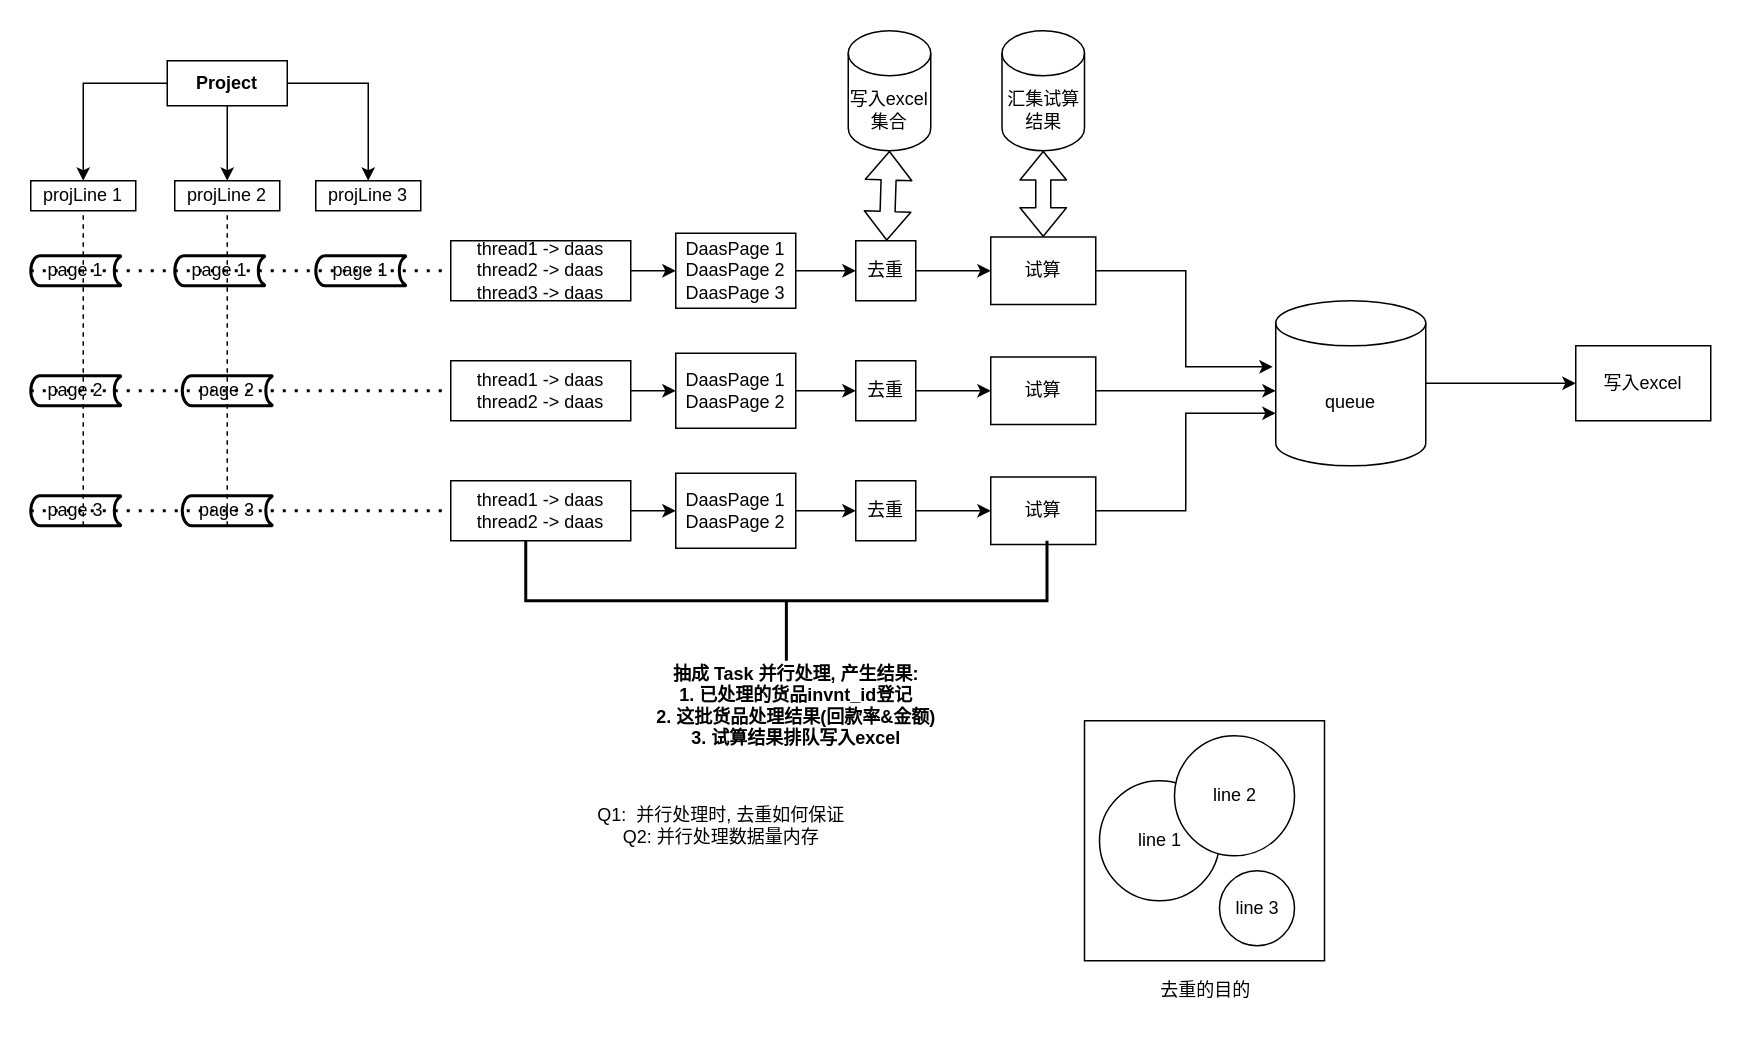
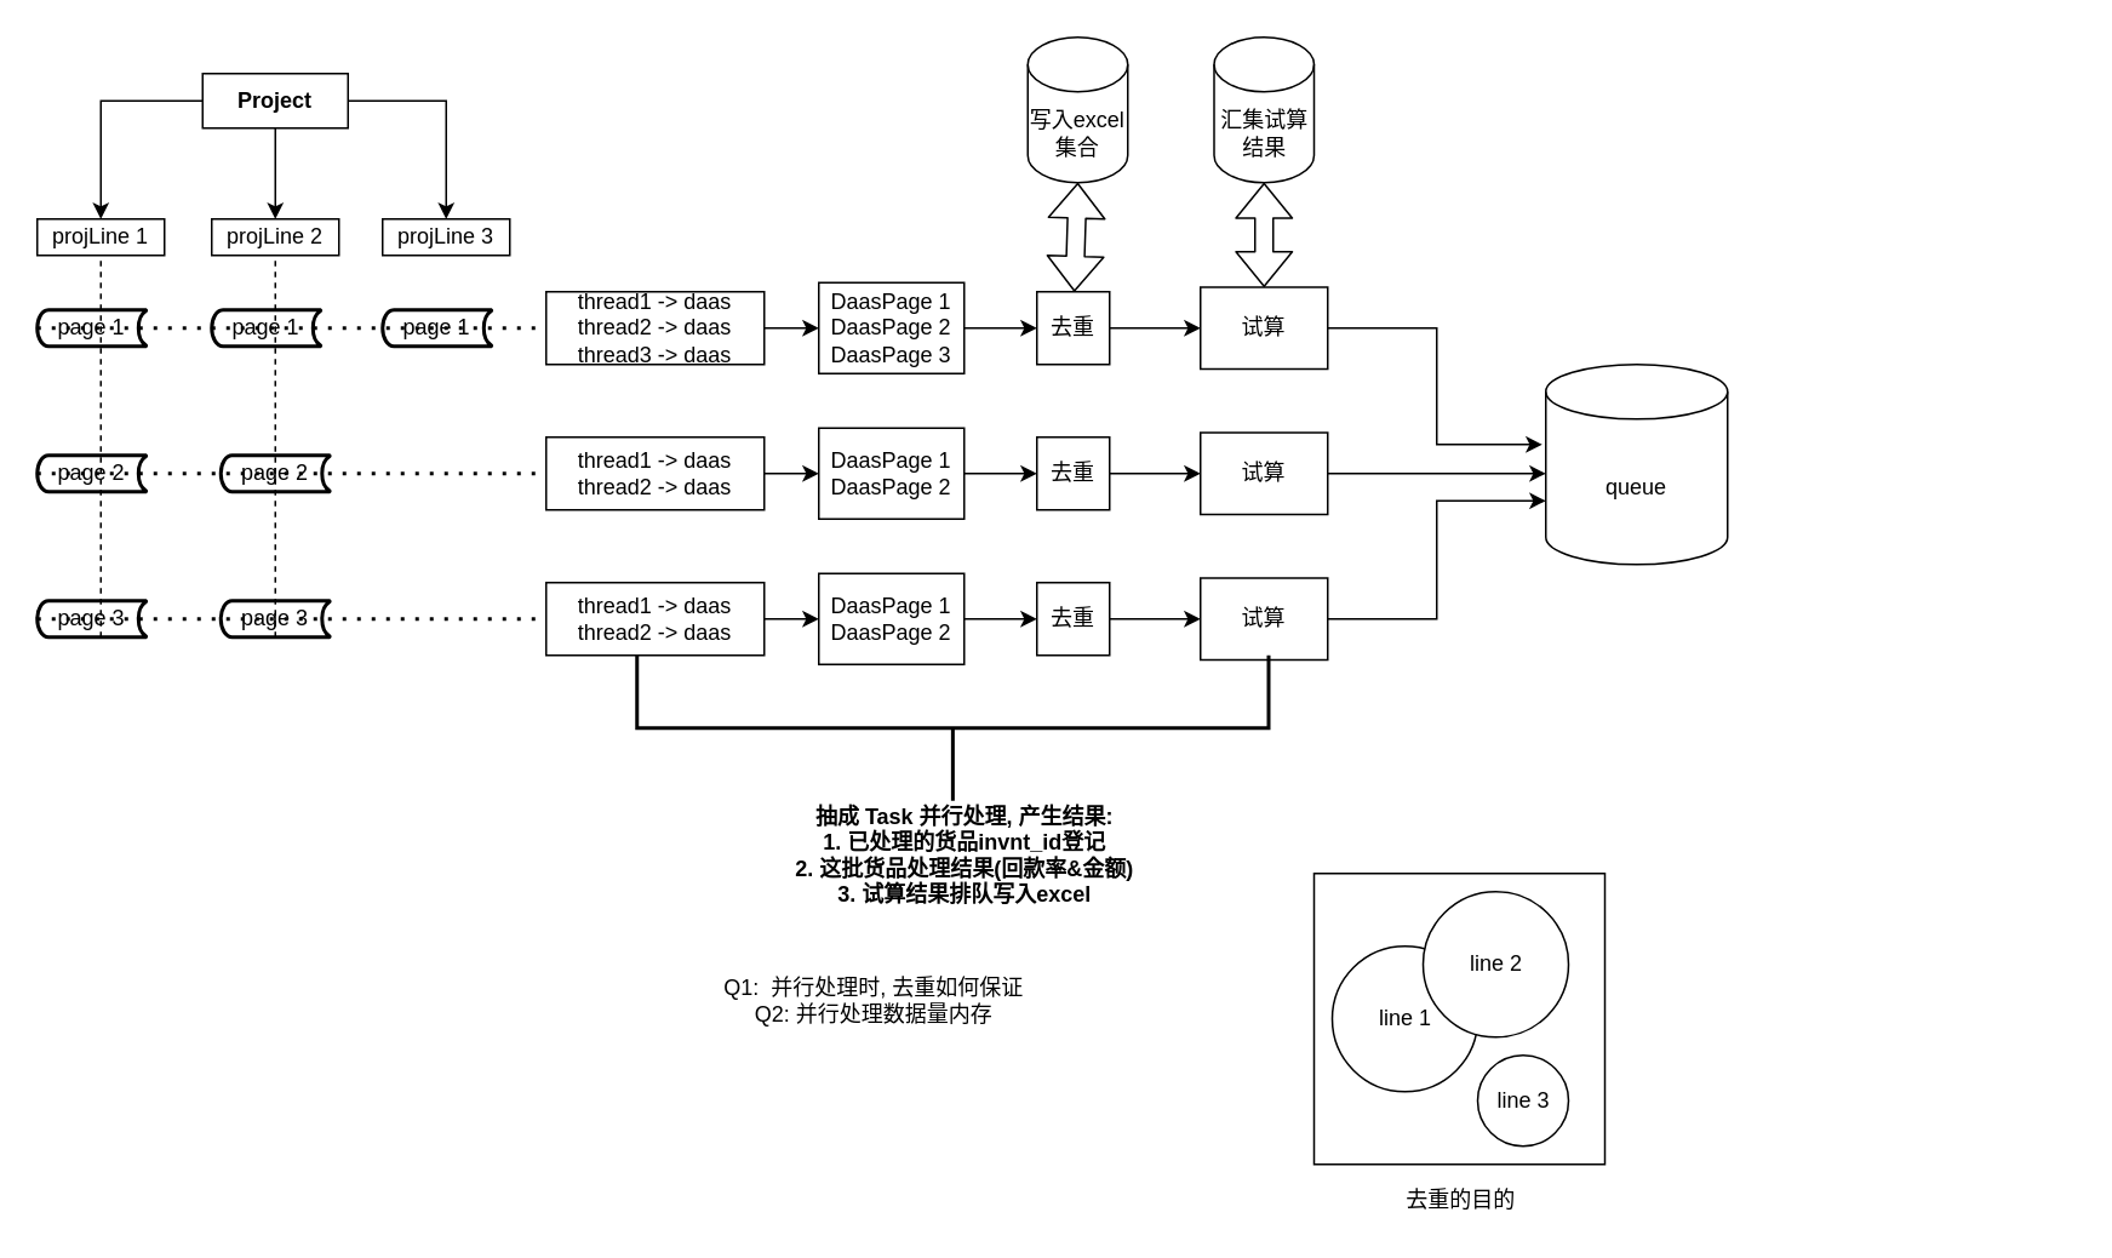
  <mxCell id="0" />
  <mxCell id="1" parent="0" />
  <mxCell id="2" style="edgeStyle=orthogonalEdgeStyle;rounded=0;orthogonalLoop=1;jettySize=auto;html=1;entryX=0.5;entryY=0;entryDx=0;entryDy=0;" edge="1" parent="1" source="5" target="6"><mxGeometry relative="1" as="geometry" /></mxCell>
  <mxCell id="3" style="edgeStyle=orthogonalEdgeStyle;rounded=0;orthogonalLoop=1;jettySize=auto;html=1;entryX=0.5;entryY=0;entryDx=0;entryDy=0;" edge="1" parent="1" source="5" target="7"><mxGeometry relative="1" as="geometry" /></mxCell>
  <mxCell id="4" style="edgeStyle=orthogonalEdgeStyle;rounded=0;orthogonalLoop=1;jettySize=auto;html=1;exitX=1;exitY=0.5;exitDx=0;exitDy=0;entryX=0.5;entryY=0;entryDx=0;entryDy=0;" edge="1" parent="1" source="5" target="8"><mxGeometry relative="1" as="geometry" /></mxCell>
  <mxCell id="5" value="Project" style="rounded=0;whiteSpace=wrap;html=1;fontStyle=1" vertex="1" parent="1"><mxGeometry x="111" y="40" width="80" height="30" as="geometry" /></mxCell>
  <mxCell id="6" value="projLine 1" style="rounded=0;whiteSpace=wrap;html=1;" vertex="1" parent="1"><mxGeometry x="20" y="120" width="70" height="20" as="geometry" /></mxCell>
  <mxCell id="7" value="projLine 2" style="rounded=0;whiteSpace=wrap;html=1;" vertex="1" parent="1"><mxGeometry x="116" y="120" width="70" height="20" as="geometry" /></mxCell>
  <mxCell id="8" value="projLine 3" style="rounded=0;whiteSpace=wrap;html=1;" vertex="1" parent="1"><mxGeometry x="210" y="120" width="70" height="20" as="geometry" /></mxCell>
  <mxCell id="9" value="page 1" style="strokeWidth=2;html=1;shape=mxgraph.flowchart.stored_data;whiteSpace=wrap;" vertex="1" parent="1"><mxGeometry x="20" y="170" width="60" height="20" as="geometry" /></mxCell>
  <mxCell id="10" value="page 1" style="strokeWidth=2;html=1;shape=mxgraph.flowchart.stored_data;whiteSpace=wrap;" vertex="1" parent="1"><mxGeometry x="116" y="170" width="60" height="20" as="geometry" /></mxCell>
  <mxCell id="11" value="page 1" style="strokeWidth=2;html=1;shape=mxgraph.flowchart.stored_data;whiteSpace=wrap;" vertex="1" parent="1"><mxGeometry x="210" y="170" width="60" height="20" as="geometry" /></mxCell>
  <mxCell id="12" value="page 2" style="strokeWidth=2;html=1;shape=mxgraph.flowchart.stored_data;whiteSpace=wrap;" vertex="1" parent="1"><mxGeometry x="20" y="250" width="60" height="20" as="geometry" /></mxCell>
  <mxCell id="13" value="page 2" style="strokeWidth=2;html=1;shape=mxgraph.flowchart.stored_data;whiteSpace=wrap;" vertex="1" parent="1"><mxGeometry x="121" y="250" width="60" height="20" as="geometry" /></mxCell>
  <mxCell id="14" value="page 3" style="strokeWidth=2;html=1;shape=mxgraph.flowchart.stored_data;whiteSpace=wrap;" vertex="1" parent="1"><mxGeometry x="121" y="330" width="60" height="20" as="geometry" /></mxCell>
  <mxCell id="15" value="page 3" style="strokeWidth=2;html=1;shape=mxgraph.flowchart.stored_data;whiteSpace=wrap;" vertex="1" parent="1"><mxGeometry x="20" y="330" width="60" height="20" as="geometry" /></mxCell>
  <mxCell id="16" value="thread1 -&amp;gt; daas&lt;br&gt;thread2 -&amp;gt; daas&lt;br&gt;thread3 -&amp;gt; daas" style="rounded=0;whiteSpace=wrap;html=1;" vertex="1" parent="1"><mxGeometry x="300" y="160" width="120" height="40" as="geometry" /></mxCell>
  <mxCell id="17" value="DaasPage 1&lt;br&gt;DaasPage 2&lt;br&gt;DaasPage 3" style="rounded=0;whiteSpace=wrap;html=1;" vertex="1" parent="1"><mxGeometry x="450" y="155" width="80" height="50" as="geometry" /></mxCell>
  <mxCell id="18" value="" style="endArrow=classic;html=1;entryX=0;entryY=0.5;entryDx=0;entryDy=0;exitX=1;exitY=0.5;exitDx=0;exitDy=0;" edge="1" parent="1" source="16" target="17"><mxGeometry width="50" height="50" relative="1" as="geometry"><mxPoint x="280" y="200" as="sourcePoint" /><mxPoint x="330" y="150" as="targetPoint" /></mxGeometry></mxCell>
  <mxCell id="19" style="edgeStyle=orthogonalEdgeStyle;rounded=0;orthogonalLoop=1;jettySize=auto;html=1;exitX=1;exitY=0.5;exitDx=0;exitDy=0;entryX=0;entryY=0.5;entryDx=0;entryDy=0;" edge="1" parent="1" source="20" target="25"><mxGeometry relative="1" as="geometry" /></mxCell>
  <mxCell id="20" value="去重" style="whiteSpace=wrap;html=1;aspect=fixed;" vertex="1" parent="1"><mxGeometry x="570" y="160" width="40" height="40" as="geometry" /></mxCell>
  <mxCell id="21" value="" style="endArrow=classic;html=1;exitX=1;exitY=0.5;exitDx=0;exitDy=0;entryX=0;entryY=0.5;entryDx=0;entryDy=0;" edge="1" parent="1" source="17" target="20"><mxGeometry width="50" height="50" relative="1" as="geometry"><mxPoint x="540" y="220" as="sourcePoint" /><mxPoint x="590" y="170" as="targetPoint" /></mxGeometry></mxCell>
  <mxCell id="22" value="写入excel 集合" style="shape=cylinder3;whiteSpace=wrap;html=1;boundedLbl=1;backgroundOutline=1;size=15;" vertex="1" parent="1"><mxGeometry x="565" y="20" width="55" height="80" as="geometry" /></mxCell>
  <mxCell id="23" value="" style="shape=flexArrow;endArrow=classic;startArrow=classic;html=1;entryX=0.5;entryY=1;entryDx=0;entryDy=0;entryPerimeter=0;" edge="1" parent="1" source="20" target="22"><mxGeometry width="100" height="100" relative="1" as="geometry"><mxPoint x="550" y="210" as="sourcePoint" /><mxPoint x="650" y="110" as="targetPoint" /></mxGeometry></mxCell>
  <mxCell id="24" style="edgeStyle=orthogonalEdgeStyle;rounded=0;orthogonalLoop=1;jettySize=auto;html=1;exitX=1;exitY=0.5;exitDx=0;exitDy=0;entryX=-0.02;entryY=0.4;entryDx=0;entryDy=0;entryPerimeter=0;" edge="1" parent="1" source="25" target="27"><mxGeometry relative="1" as="geometry" /></mxCell>
  <mxCell id="25" value="试算" style="rounded=0;whiteSpace=wrap;html=1;" vertex="1" parent="1"><mxGeometry x="660" y="157.5" width="70" height="45" as="geometry" /></mxCell>
- <mxCell id="26" style="edgeStyle=orthogonalEdgeStyle;rounded=0;orthogonalLoop=1;jettySize=auto;html=1;exitX=1;exitY=0.5;exitDx=0;exitDy=0;exitPerimeter=0;entryX=0;entryY=0.5;entryDx=0;entryDy=0;" edge="1" parent="1" source="27" target="28"><mxGeometry relative="1" as="geometry" /></mxCell>
  <mxCell id="27" value="queue" style="shape=cylinder3;whiteSpace=wrap;html=1;boundedLbl=1;backgroundOutline=1;size=15;" vertex="1" parent="1"><mxGeometry x="850" y="200" width="100" height="110" as="geometry" /></mxCell>
- <mxCell id="28" value="写入excel" style="rounded=0;whiteSpace=wrap;html=1;" vertex="1" parent="1"><mxGeometry x="1050" y="230" width="90" height="50" as="geometry" /></mxCell>
  <mxCell id="29" value="thread1 -&amp;gt; daas&lt;br&gt;thread2 -&amp;gt; daas" style="rounded=0;whiteSpace=wrap;html=1;" vertex="1" parent="1"><mxGeometry x="300" y="240" width="120" height="40" as="geometry" /></mxCell>
  <mxCell id="30" value="DaasPage 1&lt;br&gt;DaasPage 2" style="rounded=0;whiteSpace=wrap;html=1;" vertex="1" parent="1"><mxGeometry x="450" y="235" width="80" height="50" as="geometry" /></mxCell>
  <mxCell id="31" value="" style="endArrow=classic;html=1;entryX=0;entryY=0.5;entryDx=0;entryDy=0;exitX=1;exitY=0.5;exitDx=0;exitDy=0;" edge="1" parent="1" source="29" target="30"><mxGeometry width="50" height="50" relative="1" as="geometry"><mxPoint x="280" y="280" as="sourcePoint" /><mxPoint x="330" y="230" as="targetPoint" /></mxGeometry></mxCell>
  <mxCell id="32" style="edgeStyle=orthogonalEdgeStyle;rounded=0;orthogonalLoop=1;jettySize=auto;html=1;exitX=1;exitY=0.5;exitDx=0;exitDy=0;entryX=0;entryY=0.5;entryDx=0;entryDy=0;" edge="1" parent="1" source="33" target="36"><mxGeometry relative="1" as="geometry" /></mxCell>
  <mxCell id="33" value="去重" style="whiteSpace=wrap;html=1;aspect=fixed;" vertex="1" parent="1"><mxGeometry x="570" y="240" width="40" height="40" as="geometry" /></mxCell>
  <mxCell id="34" value="" style="endArrow=classic;html=1;exitX=1;exitY=0.5;exitDx=0;exitDy=0;entryX=0;entryY=0.5;entryDx=0;entryDy=0;" edge="1" parent="1" source="30" target="33"><mxGeometry width="50" height="50" relative="1" as="geometry"><mxPoint x="540" y="300" as="sourcePoint" /><mxPoint x="590" y="250" as="targetPoint" /></mxGeometry></mxCell>
  <mxCell id="35" style="edgeStyle=orthogonalEdgeStyle;rounded=0;orthogonalLoop=1;jettySize=auto;html=1;" edge="1" parent="1" source="36"><mxGeometry relative="1" as="geometry"><mxPoint x="850" y="260" as="targetPoint" /></mxGeometry></mxCell>
  <mxCell id="36" value="试算" style="rounded=0;whiteSpace=wrap;html=1;" vertex="1" parent="1"><mxGeometry x="660" y="237.5" width="70" height="45" as="geometry" /></mxCell>
  <mxCell id="37" value="thread1 -&amp;gt; daas&lt;br&gt;thread2 -&amp;gt; daas" style="rounded=0;whiteSpace=wrap;html=1;" vertex="1" parent="1"><mxGeometry x="300" y="320" width="120" height="40" as="geometry" /></mxCell>
  <mxCell id="38" value="DaasPage 1&lt;br&gt;DaasPage 2" style="rounded=0;whiteSpace=wrap;html=1;" vertex="1" parent="1"><mxGeometry x="450" y="315" width="80" height="50" as="geometry" /></mxCell>
  <mxCell id="39" value="" style="endArrow=classic;html=1;entryX=0;entryY=0.5;entryDx=0;entryDy=0;exitX=1;exitY=0.5;exitDx=0;exitDy=0;" edge="1" parent="1" source="37" target="38"><mxGeometry width="50" height="50" relative="1" as="geometry"><mxPoint x="280" y="360" as="sourcePoint" /><mxPoint x="330" y="310" as="targetPoint" /></mxGeometry></mxCell>
  <mxCell id="40" style="edgeStyle=orthogonalEdgeStyle;rounded=0;orthogonalLoop=1;jettySize=auto;html=1;exitX=1;exitY=0.5;exitDx=0;exitDy=0;entryX=0;entryY=0.5;entryDx=0;entryDy=0;" edge="1" parent="1" source="41" target="44"><mxGeometry relative="1" as="geometry" /></mxCell>
  <mxCell id="41" value="去重" style="whiteSpace=wrap;html=1;aspect=fixed;" vertex="1" parent="1"><mxGeometry x="570" y="320" width="40" height="40" as="geometry" /></mxCell>
  <mxCell id="42" value="" style="endArrow=classic;html=1;exitX=1;exitY=0.5;exitDx=0;exitDy=0;entryX=0;entryY=0.5;entryDx=0;entryDy=0;" edge="1" parent="1" source="38" target="41"><mxGeometry width="50" height="50" relative="1" as="geometry"><mxPoint x="540" y="380" as="sourcePoint" /><mxPoint x="590" y="330" as="targetPoint" /></mxGeometry></mxCell>
  <mxCell id="43" style="edgeStyle=orthogonalEdgeStyle;rounded=0;orthogonalLoop=1;jettySize=auto;html=1;entryX=0;entryY=0;entryDx=0;entryDy=75;entryPerimeter=0;" edge="1" parent="1" source="44" target="27"><mxGeometry relative="1" as="geometry" /></mxCell>
  <mxCell id="44" value="试算" style="rounded=0;whiteSpace=wrap;html=1;" vertex="1" parent="1"><mxGeometry x="660" y="317.5" width="70" height="45" as="geometry" /></mxCell>
  <mxCell id="45" value="" style="endArrow=none;dashed=1;html=1;dashPattern=1 3;strokeWidth=2;exitX=0;exitY=0.5;exitDx=0;exitDy=0;exitPerimeter=0;entryX=0;entryY=0.5;entryDx=0;entryDy=0;" edge="1" parent="1" source="12" target="29"><mxGeometry width="50" height="50" relative="1" as="geometry"><mxPoint x="650" y="220" as="sourcePoint" /><mxPoint x="700" y="170" as="targetPoint" /></mxGeometry></mxCell>
  <mxCell id="46" value="" style="endArrow=none;dashed=1;html=1;dashPattern=1 3;strokeWidth=2;entryX=0;entryY=0.5;entryDx=0;entryDy=0;exitX=0;exitY=0.5;exitDx=0;exitDy=0;exitPerimeter=0;" edge="1" parent="1" source="9" target="16"><mxGeometry width="50" height="50" relative="1" as="geometry"><mxPoint x="25" y="180" as="sourcePoint" /><mxPoint x="75" y="130" as="targetPoint" /></mxGeometry></mxCell>
  <mxCell id="47" value="" style="endArrow=none;dashed=1;html=1;dashPattern=1 3;strokeWidth=2;exitX=0;exitY=0.5;exitDx=0;exitDy=0;exitPerimeter=0;entryX=0;entryY=0.5;entryDx=0;entryDy=0;" edge="1" parent="1" source="15" target="37"><mxGeometry width="50" height="50" relative="1" as="geometry"><mxPoint x="580" y="220" as="sourcePoint" /><mxPoint x="630" y="170" as="targetPoint" /></mxGeometry></mxCell>
  <mxCell id="48" value="" style="shape=flexArrow;endArrow=classic;startArrow=classic;html=1;entryX=0.5;entryY=1;entryDx=0;entryDy=0;entryPerimeter=0;exitX=0.5;exitY=0;exitDx=0;exitDy=0;" edge="1" parent="1" source="25" target="51"><mxGeometry width="100" height="100" relative="1" as="geometry"><mxPoint x="810" y="190" as="sourcePoint" /><mxPoint x="695" y="95" as="targetPoint" /></mxGeometry></mxCell>
  <mxCell id="49" value="" style="endArrow=none;dashed=1;html=1;entryX=0.5;entryY=1;entryDx=0;entryDy=0;" edge="1" parent="1" target="6"><mxGeometry width="50" height="50" relative="1" as="geometry"><mxPoint x="55" y="350" as="sourcePoint" /><mxPoint x="90" y="400" as="targetPoint" /></mxGeometry></mxCell>
  <mxCell id="50" value="" style="endArrow=none;dashed=1;html=1;entryX=0.5;entryY=1;entryDx=0;entryDy=0;exitX=0.5;exitY=1;exitDx=0;exitDy=0;exitPerimeter=0;" edge="1" parent="1" source="14" target="7"><mxGeometry width="50" height="50" relative="1" as="geometry"><mxPoint x="580" y="240" as="sourcePoint" /><mxPoint x="630" y="190" as="targetPoint" /></mxGeometry></mxCell>
  <mxCell id="51" value="汇集试算结果" style="shape=cylinder3;whiteSpace=wrap;html=1;boundedLbl=1;backgroundOutline=1;size=15;" vertex="1" parent="1"><mxGeometry x="667.5" y="20" width="55" height="80" as="geometry" /></mxCell>
  <mxCell id="52" value="" style="whiteSpace=wrap;html=1;aspect=fixed;" vertex="1" parent="1"><mxGeometry x="722.5" y="480" width="160" height="160" as="geometry" /></mxCell>
  <mxCell id="53" value="line 1" style="ellipse;whiteSpace=wrap;html=1;aspect=fixed;" vertex="1" parent="1"><mxGeometry x="732.5" y="520" width="80" height="80" as="geometry" /></mxCell>
  <mxCell id="54" value="line 2" style="ellipse;whiteSpace=wrap;html=1;aspect=fixed;" vertex="1" parent="1"><mxGeometry x="782.5" y="490" width="80" height="80" as="geometry" /></mxCell>
  <mxCell id="55" value="line 3" style="ellipse;whiteSpace=wrap;html=1;aspect=fixed;" vertex="1" parent="1"><mxGeometry x="812.5" y="580" width="50" height="50" as="geometry" /></mxCell>
  <mxCell id="56" value="去重的目的&lt;br&gt;" style="text;html=1;align=center;verticalAlign=middle;resizable=0;points=[];autosize=1;strokeColor=none;" vertex="1" parent="1"><mxGeometry x="762.5" y="650" width="80" height="20" as="geometry" /></mxCell>
  <mxCell id="57" value="" style="strokeWidth=2;html=1;shape=mxgraph.flowchart.annotation_2;align=left;labelPosition=right;pointerEvents=1;rotation=-90;" vertex="1" parent="1"><mxGeometry x="483.75" y="226.25" width="80" height="347.5" as="geometry" /></mxCell>
  <mxCell id="58" value="抽成 Task 并行处理, 产生结果: &lt;br&gt;1. 已处理的货品invnt_id登记&lt;br&gt;2. 这批货品处理结果(回款率&amp;amp;金额)&lt;br&gt;3. 试算结果排队写入excel" style="text;html=1;align=center;verticalAlign=middle;resizable=0;points=[];autosize=1;strokeColor=none;fontStyle=1" vertex="1" parent="1"><mxGeometry x="430" y="440" width="200" height="60" as="geometry" /></mxCell>
  <mxCell id="59" value="Q1:&amp;nbsp; 并行处理时, 去重如何保证&lt;br&gt;Q2: 并行处理数据量内存" style="text;html=1;align=center;verticalAlign=middle;resizable=0;points=[];autosize=1;strokeColor=none;" vertex="1" parent="1"><mxGeometry x="390" y="535" width="180" height="30" as="geometry" /></mxCell>
